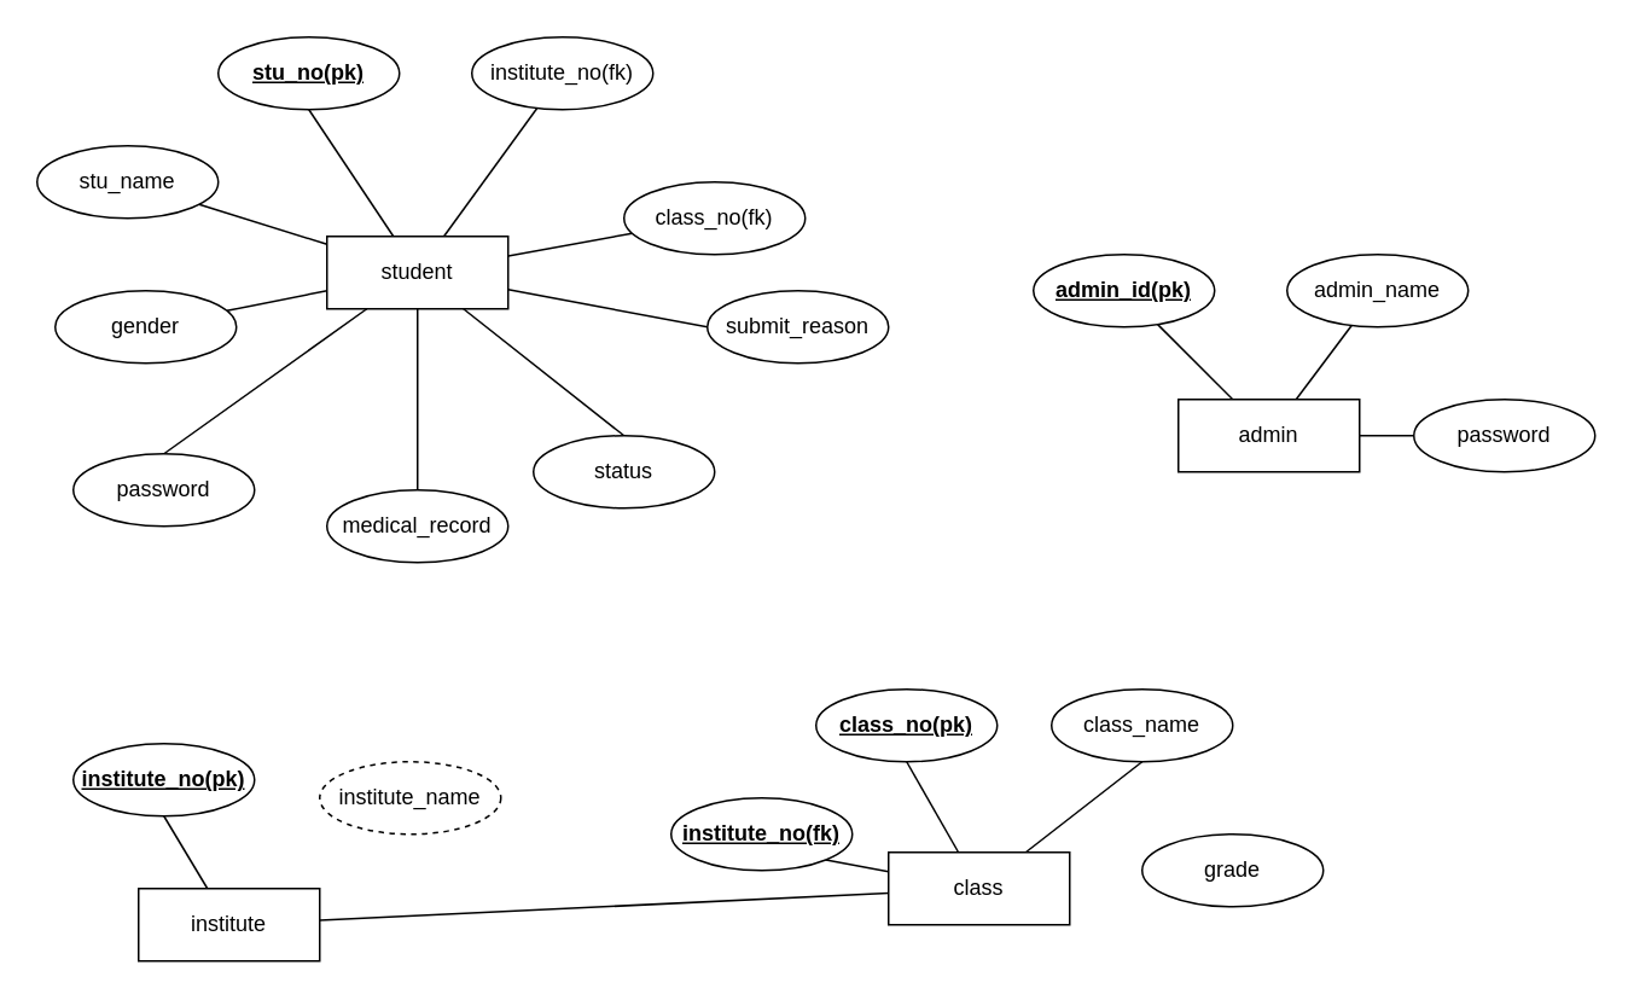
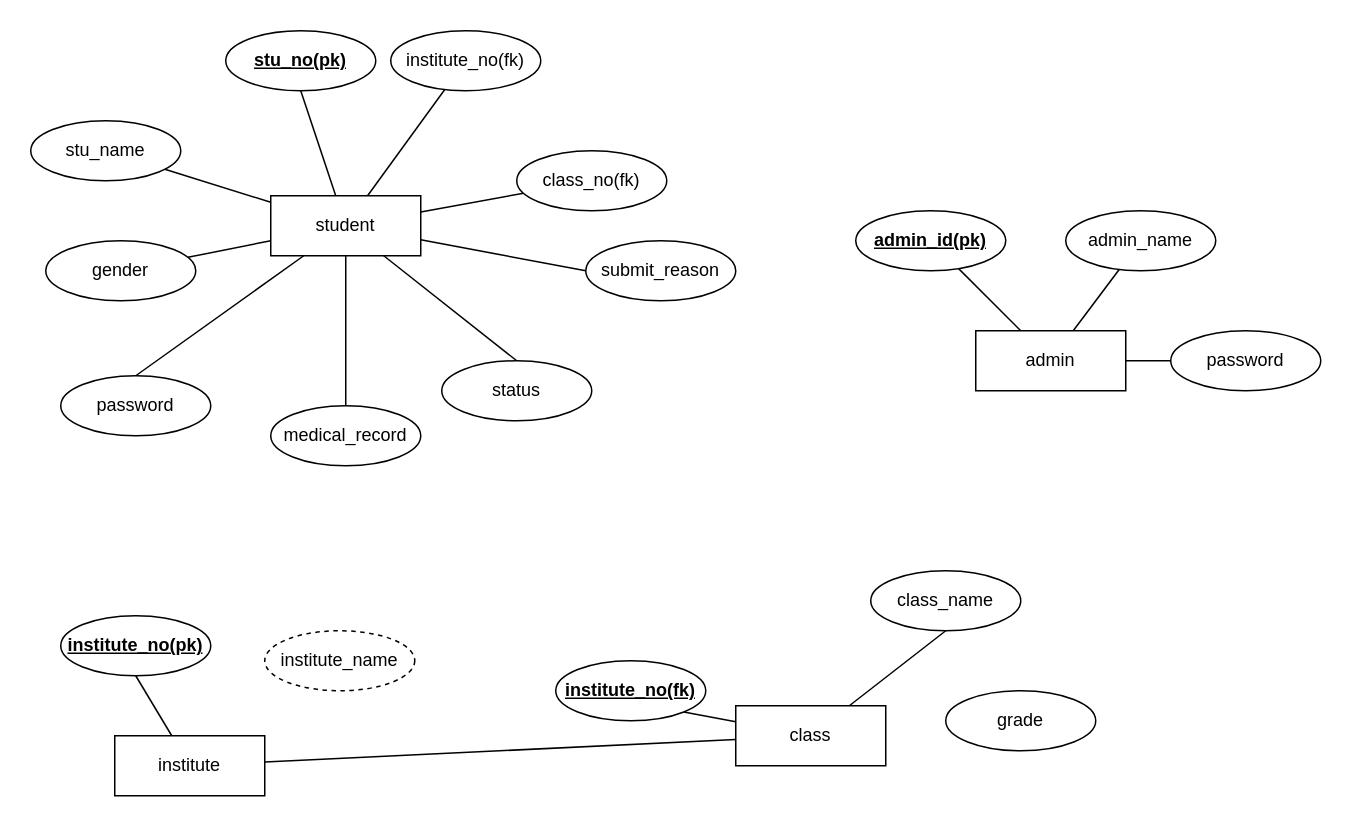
  <mxCell id="0" />
  <mxCell id="1" parent="0" />
  <mxCell id="2" style="rounded=0;orthogonalLoop=1;jettySize=auto;html=1;entryX=0.5;entryY=1;entryDx=0;entryDy=0;endArrow=none;endFill=0;" edge="1" parent="1" source="11" target="19"><mxGeometry relative="1" as="geometry" /></mxCell>
  <mxCell id="3" style="edgeStyle=none;rounded=0;orthogonalLoop=1;jettySize=auto;html=1;endArrow=none;endFill=0;" edge="1" parent="1" source="11" target="20"><mxGeometry relative="1" as="geometry" /></mxCell>
  <mxCell id="4" style="edgeStyle=none;rounded=0;orthogonalLoop=1;jettySize=auto;html=1;endArrow=none;endFill=0;" edge="1" parent="1" source="11" target="22"><mxGeometry relative="1" as="geometry" /></mxCell>
  <mxCell id="5" style="edgeStyle=none;rounded=0;orthogonalLoop=1;jettySize=auto;html=1;endArrow=none;endFill=0;" edge="1" parent="1" source="11" target="21"><mxGeometry relative="1" as="geometry" /></mxCell>
  <mxCell id="6" style="edgeStyle=none;rounded=0;orthogonalLoop=1;jettySize=auto;html=1;entryX=0.5;entryY=0;entryDx=0;entryDy=0;endArrow=none;endFill=0;" edge="1" parent="1" source="11" target="24"><mxGeometry relative="1" as="geometry" /></mxCell>
  <mxCell id="7" style="edgeStyle=none;rounded=0;orthogonalLoop=1;jettySize=auto;html=1;endArrow=none;endFill=0;" edge="1" parent="1" source="11" target="37"><mxGeometry relative="1" as="geometry" /></mxCell>
  <mxCell id="8" style="edgeStyle=none;rounded=0;orthogonalLoop=1;jettySize=auto;html=1;entryX=0;entryY=0.5;entryDx=0;entryDy=0;endArrow=none;endFill=0;" edge="1" parent="1" source="11" target="38"><mxGeometry relative="1" as="geometry" /></mxCell>
  <mxCell id="9" style="edgeStyle=none;rounded=0;orthogonalLoop=1;jettySize=auto;html=1;entryX=0.5;entryY=0;entryDx=0;entryDy=0;endArrow=none;endFill=0;" edge="1" parent="1" source="11" target="39"><mxGeometry relative="1" as="geometry" /></mxCell>
  <mxCell id="10" style="edgeStyle=none;rounded=0;orthogonalLoop=1;jettySize=auto;html=1;entryX=0.5;entryY=0;entryDx=0;entryDy=0;endArrow=none;endFill=0;" edge="1" parent="1" source="11" target="40"><mxGeometry relative="1" as="geometry" /></mxCell>
  <mxCell id="11" value="student" style="whiteSpace=wrap;html=1;align=center;" vertex="1" parent="1"><mxGeometry x="180" y="130" width="100" height="40" as="geometry" /></mxCell>
  <mxCell id="12" style="edgeStyle=none;rounded=0;orthogonalLoop=1;jettySize=auto;html=1;endArrow=none;endFill=0;" edge="1" parent="1" source="15" target="25"><mxGeometry relative="1" as="geometry"><mxPoint x="654.367" y="179.157" as="targetPoint" /></mxGeometry></mxCell>
  <mxCell id="13" style="edgeStyle=none;rounded=0;orthogonalLoop=1;jettySize=auto;html=1;endArrow=none;endFill=0;" edge="1" parent="1" source="15" target="23"><mxGeometry relative="1" as="geometry" /></mxCell>
  <mxCell id="14" style="edgeStyle=none;rounded=0;orthogonalLoop=1;jettySize=auto;html=1;endArrow=none;endFill=0;" edge="1" parent="1" source="15" target="26"><mxGeometry relative="1" as="geometry" /></mxCell>
  <mxCell id="15" value="admin" style="whiteSpace=wrap;html=1;align=center;" vertex="1" parent="1"><mxGeometry x="650" y="220" width="100" height="40" as="geometry" /></mxCell>
  <mxCell id="16" style="edgeStyle=none;rounded=0;orthogonalLoop=1;jettySize=auto;html=1;entryX=0.5;entryY=1;entryDx=0;entryDy=0;endArrow=none;endFill=0;" edge="1" parent="1" source="18" target="28"><mxGeometry relative="1" as="geometry" /></mxCell>
  <mxCell id="17" style="edgeStyle=none;rounded=0;orthogonalLoop=1;jettySize=auto;html=1;endArrow=none;endFill=0;" edge="1" parent="1" source="18" target="32"><mxGeometry relative="1" as="geometry" /></mxCell>
  <mxCell id="18" value="institute" style="whiteSpace=wrap;html=1;align=center;" vertex="1" parent="1"><mxGeometry x="76" y="490" width="100" height="40" as="geometry" /></mxCell>
- <mxCell id="19" value="&lt;b&gt;stu_no(pk)&lt;/b&gt;" style="ellipse;whiteSpace=wrap;html=1;align=center;fontStyle=4;" vertex="1" parent="1"><mxGeometry x="120" y="20" width="100" height="40" as="geometry" /></mxCell>
+ <mxCell id="19" value="&lt;b&gt;stu_no(pk)&lt;/b&gt;" style="ellipse;whiteSpace=wrap;html=1;align=center;fontStyle=4;" vertex="1" parent="1"><mxGeometry x="150" y="20" width="100" height="40" as="geometry" /></mxCell>
  <mxCell id="20" value="institute_no(fk)" style="ellipse;whiteSpace=wrap;html=1;align=center;" vertex="1" parent="1"><mxGeometry x="260" y="20" width="100" height="40" as="geometry" /></mxCell>
  <mxCell id="21" value="gender" style="ellipse;whiteSpace=wrap;html=1;align=center;" vertex="1" parent="1"><mxGeometry x="30" y="160" width="100" height="40" as="geometry" /></mxCell>
  <mxCell id="22" value="stu_name" style="ellipse;whiteSpace=wrap;html=1;align=center;" vertex="1" parent="1"><mxGeometry x="20" y="80" width="100" height="40" as="geometry" /></mxCell>
  <mxCell id="23" value="admin_name" style="ellipse;whiteSpace=wrap;html=1;align=center;" vertex="1" parent="1"><mxGeometry x="710" y="140" width="100" height="40" as="geometry" /></mxCell>
  <mxCell id="24" value="password" style="ellipse;whiteSpace=wrap;html=1;align=center;" vertex="1" parent="1"><mxGeometry x="40" y="250" width="100" height="40" as="geometry" /></mxCell>
  <mxCell id="25" value="&lt;b&gt;admin_id(pk)&lt;/b&gt;" style="ellipse;whiteSpace=wrap;html=1;align=center;fontStyle=4;" vertex="1" parent="1"><mxGeometry x="570" y="140" width="100" height="40" as="geometry" /></mxCell>
  <mxCell id="26" value="password" style="ellipse;whiteSpace=wrap;html=1;align=center;" vertex="1" parent="1"><mxGeometry x="780" y="220" width="100" height="40" as="geometry" /></mxCell>
  <mxCell id="27" value="institute_name" style="ellipse;whiteSpace=wrap;html=1;align=center;dashed=1;" vertex="1" parent="1"><mxGeometry x="176" y="420" width="100" height="40" as="geometry" /></mxCell>
  <mxCell id="28" value="&lt;b&gt;institute_no(pk)&lt;/b&gt;" style="ellipse;whiteSpace=wrap;html=1;align=center;fontStyle=4;" vertex="1" parent="1"><mxGeometry x="40" y="410" width="100" height="40" as="geometry" /></mxCell>
- <mxCell id="29" style="edgeStyle=none;rounded=0;orthogonalLoop=1;jettySize=auto;html=1;entryX=0.5;entryY=1;entryDx=0;entryDy=0;endArrow=none;endFill=0;" edge="1" parent="1" source="32" target="33"><mxGeometry relative="1" as="geometry" /></mxCell>
  <mxCell id="30" style="edgeStyle=none;rounded=0;orthogonalLoop=1;jettySize=auto;html=1;entryX=0.5;entryY=1;entryDx=0;entryDy=0;endArrow=none;endFill=0;" edge="1" parent="1" source="32" target="34"><mxGeometry relative="1" as="geometry" /></mxCell>
  <mxCell id="31" style="edgeStyle=none;rounded=0;orthogonalLoop=1;jettySize=auto;html=1;entryX=1;entryY=1;entryDx=0;entryDy=0;endArrow=none;endFill=0;" edge="1" parent="1" source="32" target="36"><mxGeometry relative="1" as="geometry" /></mxCell>
  <mxCell id="32" value="class" style="whiteSpace=wrap;html=1;align=center;" vertex="1" parent="1"><mxGeometry x="490" y="470" width="100" height="40" as="geometry" /></mxCell>
- <mxCell id="33" value="&lt;b&gt;class_no(pk)&lt;/b&gt;" style="ellipse;whiteSpace=wrap;html=1;align=center;fontStyle=4;" vertex="1" parent="1"><mxGeometry x="450" y="380" width="100" height="40" as="geometry" /></mxCell>
  <mxCell id="34" value="class_name" style="ellipse;whiteSpace=wrap;html=1;align=center;" vertex="1" parent="1"><mxGeometry x="580" y="380" width="100" height="40" as="geometry" /></mxCell>
  <mxCell id="35" value="grade" style="ellipse;whiteSpace=wrap;html=1;align=center;" vertex="1" parent="1"><mxGeometry x="630" y="460" width="100" height="40" as="geometry" /></mxCell>
  <mxCell id="36" value="&lt;b&gt;institute_no(fk)&lt;/b&gt;" style="ellipse;whiteSpace=wrap;html=1;align=center;fontStyle=4;" vertex="1" parent="1"><mxGeometry x="370" y="440" width="100" height="40" as="geometry" /></mxCell>
  <mxCell id="37" value="class_no(fk)" style="ellipse;whiteSpace=wrap;html=1;align=center;" vertex="1" parent="1"><mxGeometry x="344" y="100" width="100" height="40" as="geometry" /></mxCell>
  <mxCell id="38" value="submit_reason" style="ellipse;whiteSpace=wrap;html=1;align=center;" vertex="1" parent="1"><mxGeometry x="390" y="160" width="100" height="40" as="geometry" /></mxCell>
  <mxCell id="39" value="medical_record" style="ellipse;whiteSpace=wrap;html=1;align=center;" vertex="1" parent="1"><mxGeometry x="180" y="270" width="100" height="40" as="geometry" /></mxCell>
  <mxCell id="40" value="status" style="ellipse;whiteSpace=wrap;html=1;align=center;" vertex="1" parent="1"><mxGeometry x="294" y="240" width="100" height="40" as="geometry" /></mxCell>
